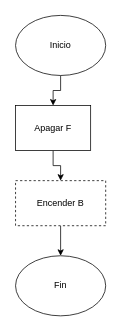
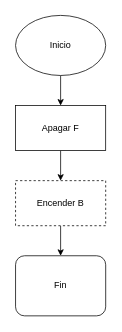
  <mxCell id="0" />
  <mxCell id="1" parent="0" />
  <mxCell id="2" value="" style="edgeStyle=orthogonalEdgeStyle;rounded=0;orthogonalLoop=1;jettySize=auto;html=1;" edge="1" parent="1" source="3" target="5"><mxGeometry relative="1" as="geometry" /></mxCell>
  <mxCell id="3" value="Inicio" style="ellipse;whiteSpace=wrap;html=1;" vertex="1" parent="1"><mxGeometry x="20" y="20" width="120" height="80" as="geometry" /></mxCell>
  <mxCell id="4" value="" style="edgeStyle=orthogonalEdgeStyle;rounded=0;orthogonalLoop=1;jettySize=auto;html=1;" edge="1" parent="1" source="5" target="7"><mxGeometry relative="1" as="geometry" /></mxCell>
- <mxCell id="5" value="Apagar F" style="rounded=0;whiteSpace=wrap;html=1;" vertex="1" parent="1"><mxGeometry x="20" y="140" width="100" height="60" as="geometry" /></mxCell>
+ <mxCell id="5" value="Apagar F" style="rounded=0;whiteSpace=wrap;html=1;" vertex="1" parent="1"><mxGeometry x="20" y="140" width="120" height="60" as="geometry" /></mxCell>
  <mxCell id="6" value="" style="edgeStyle=orthogonalEdgeStyle;rounded=0;orthogonalLoop=1;jettySize=auto;html=1;" edge="1" parent="1" source="7" target="8"><mxGeometry relative="1" as="geometry" /></mxCell>
  <mxCell id="7" value="Encender B" style="rounded=0;whiteSpace=wrap;html=1;dashed=1;" vertex="1" parent="1"><mxGeometry x="20" y="240" width="120" height="60" as="geometry" /></mxCell>
- <mxCell id="8" value="Fin" style="ellipse;whiteSpace=wrap;html=1;" vertex="1" parent="1"><mxGeometry x="20" y="340" width="120" height="80" as="geometry" /></mxCell>
+ <mxCell id="8" value="Fin" style="whiteSpace=wrap;html=1;rounded=1;" vertex="1" parent="1"><mxGeometry x="20" y="340" width="120" height="80" as="geometry" /></mxCell>
